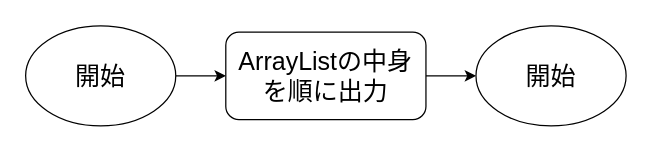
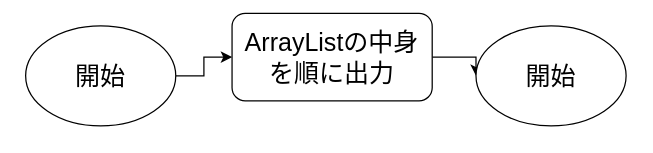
  <mxCell id="0" />
  <mxCell id="1" parent="0" />
  <mxCell id="2" style="edgeStyle=orthogonalEdgeStyle;rounded=0;orthogonalLoop=1;jettySize=auto;html=1;exitX=1;exitY=0.5;exitDx=0;exitDy=0;entryX=0;entryY=0.5;entryDx=0;entryDy=0;fontSize=20;" edge="1" parent="1" source="3" target="5"><mxGeometry relative="1" as="geometry" /></mxCell>
  <mxCell id="3" value="&lt;font style=&quot;font-size: 20px&quot;&gt;開始&lt;/font&gt;" style="ellipse;whiteSpace=wrap;html=1;" vertex="1" parent="1"><mxGeometry x="20" y="20" width="120" height="80" as="geometry" /></mxCell>
  <mxCell id="4" style="edgeStyle=orthogonalEdgeStyle;rounded=0;orthogonalLoop=1;jettySize=auto;html=1;exitX=1;exitY=0.5;exitDx=0;exitDy=0;entryX=0;entryY=0.5;entryDx=0;entryDy=0;fontSize=20;" edge="1" parent="1" source="5" target="6"><mxGeometry relative="1" as="geometry" /></mxCell>
- <mxCell id="5" value="ArrayListの中身を順に出力" style="rounded=1;whiteSpace=wrap;html=1;fontSize=20;" vertex="1" parent="1"><mxGeometry x="180" y="25" width="160" height="70" as="geometry" /></mxCell>
+ <mxCell id="5" value="ArrayListの中身を順に出力" style="rounded=1;whiteSpace=wrap;html=1;fontSize=20;" vertex="1" parent="1"><mxGeometry x="185" y="10" width="160" height="70" as="geometry" /></mxCell>
  <mxCell id="6" value="&lt;font style=&quot;font-size: 20px&quot;&gt;開始&lt;/font&gt;" style="ellipse;whiteSpace=wrap;html=1;" vertex="1" parent="1"><mxGeometry x="380" y="20" width="120" height="80" as="geometry" /></mxCell>
